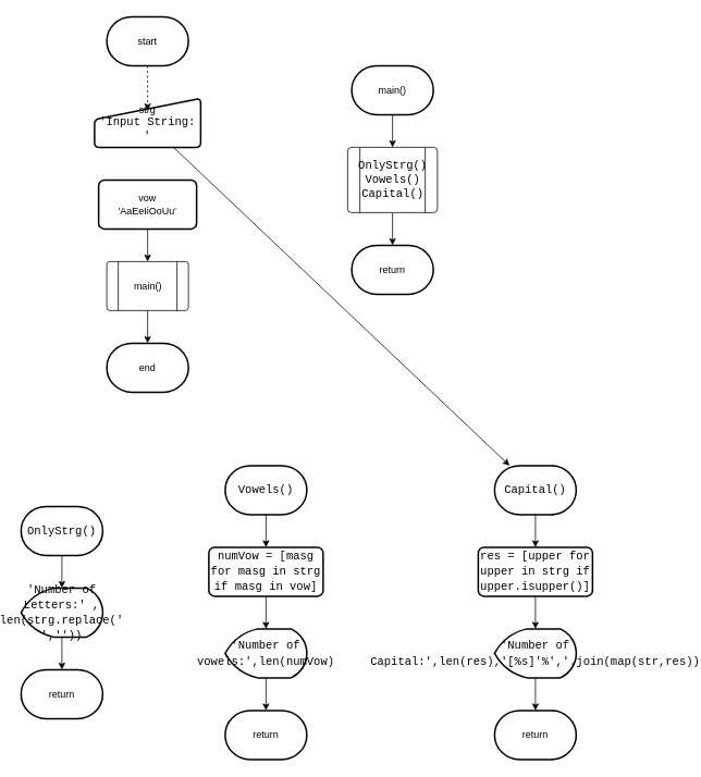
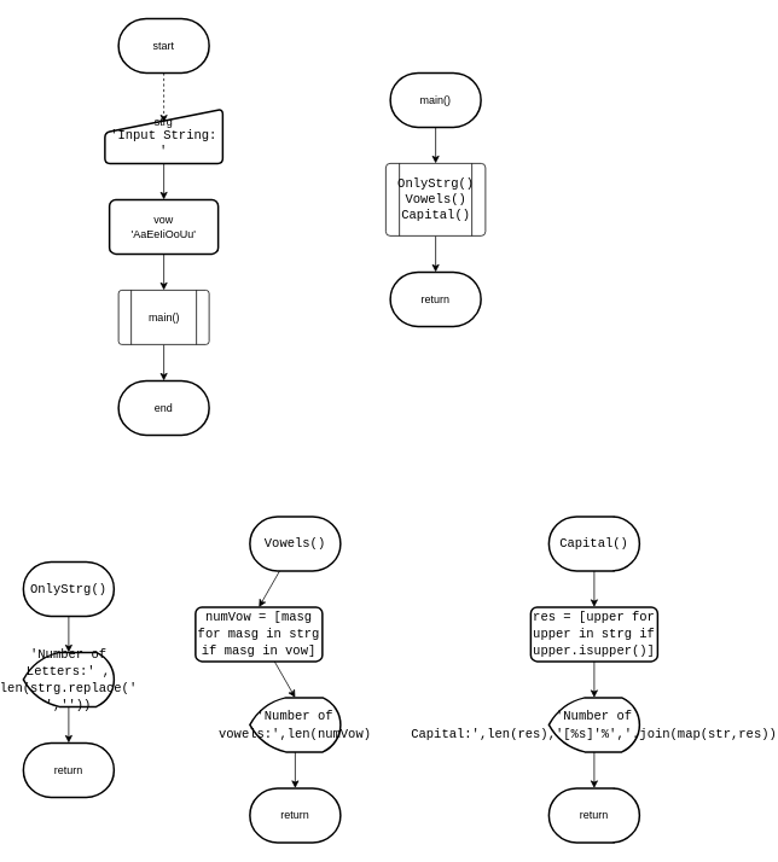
  <mxCell id="0" />
  <mxCell id="1" parent="0" />
  <mxCell id="2" style="edgeStyle=none;html=1;entryX=0.5;entryY=0.247;entryDx=0;entryDy=0;entryPerimeter=0;labelBackgroundColor=none;fontColor=default;dashed=1;" edge="1" parent="1" source="3" target="5"><mxGeometry relative="1" as="geometry" /></mxCell>
  <mxCell id="3" value="start" style="strokeWidth=2;html=1;shape=mxgraph.flowchart.terminator;whiteSpace=wrap;labelBackgroundColor=none;fontColor=default;" vertex="1" parent="1"><mxGeometry x="125" y="20" width="100" height="60" as="geometry" /></mxCell>
- <mxCell id="4" style="edgeStyle=none;html=1;labelBackgroundColor=none;fontColor=default;" edge="1" parent="1" source="5" target="17"><mxGeometry relative="1" as="geometry" /></mxCell>
+ <mxCell id="4" style="edgeStyle=none;html=1;entryX=0.5;entryY=0;entryDx=0;entryDy=0;labelBackgroundColor=none;fontColor=default;" edge="1" parent="1" source="5" target="7"><mxGeometry relative="1" as="geometry" /></mxCell>
  <mxCell id="5" value="&lt;span&gt;strg&lt;br&gt;&lt;/span&gt;&lt;span style=&quot;font-family: &amp;quot;consolas&amp;quot; , &amp;quot;courier new&amp;quot; , monospace ; font-size: 14px&quot;&gt;'Input String: '&lt;/span&gt;" style="html=1;strokeWidth=2;shape=manualInput;whiteSpace=wrap;rounded=1;size=26;arcSize=11;labelBackgroundColor=none;fontColor=default;" vertex="1" parent="1"><mxGeometry x="110" y="120" width="130" height="60" as="geometry" /></mxCell>
  <mxCell id="6" style="edgeStyle=none;html=1;entryX=0.5;entryY=0;entryDx=0;entryDy=0;labelBackgroundColor=none;fontColor=default;" edge="1" parent="1" source="7" target="9"><mxGeometry relative="1" as="geometry" /></mxCell>
  <mxCell id="7" value="vow&lt;br&gt;'AaEeIiOoUu'" style="rounded=1;whiteSpace=wrap;html=1;absoluteArcSize=1;arcSize=14;strokeWidth=2;labelBackgroundColor=none;fontColor=default;" vertex="1" parent="1"><mxGeometry x="115" y="220" width="120" height="60" as="geometry" /></mxCell>
  <mxCell id="8" style="edgeStyle=none;html=1;entryX=0.5;entryY=0;entryDx=0;entryDy=0;entryPerimeter=0;labelBackgroundColor=none;fontColor=default;" edge="1" parent="1" source="9" target="10"><mxGeometry relative="1" as="geometry" /></mxCell>
  <mxCell id="9" value="" style="verticalLabelPosition=bottom;verticalAlign=top;html=1;shape=process;whiteSpace=wrap;rounded=1;size=0.14;arcSize=6;labelBackgroundColor=none;fontColor=default;" vertex="1" parent="1"><mxGeometry x="125" y="320" width="100" height="60" as="geometry" /></mxCell>
  <mxCell id="10" value="end" style="strokeWidth=2;html=1;shape=mxgraph.flowchart.terminator;whiteSpace=wrap;labelBackgroundColor=none;fontColor=default;" vertex="1" parent="1"><mxGeometry x="125" y="420" width="100" height="60" as="geometry" /></mxCell>
  <mxCell id="11" value="main()" style="text;html=1;align=center;verticalAlign=middle;resizable=0;points=[];autosize=1;strokeColor=none;fillColor=none;labelBackgroundColor=none;fontColor=default;" vertex="1" parent="1"><mxGeometry x="150" y="340" width="50" height="20" as="geometry" /></mxCell>
  <mxCell id="12" style="edgeStyle=none;html=1;entryX=0.5;entryY=0;entryDx=0;entryDy=0;entryPerimeter=0;labelBackgroundColor=none;fontColor=default;" edge="1" parent="1" source="13" target="19"><mxGeometry relative="1" as="geometry" /></mxCell>
  <mxCell id="13" value="&lt;div style=&quot;font-family: consolas, &amp;quot;courier new&amp;quot;, monospace; font-size: 14px; line-height: 19px;&quot;&gt;&lt;span style=&quot;&quot;&gt;OnlyStrg&lt;/span&gt;()&lt;/div&gt;" style="strokeWidth=2;html=1;shape=mxgraph.flowchart.terminator;whiteSpace=wrap;labelBackgroundColor=none;fontColor=default;" vertex="1" parent="1"><mxGeometry x="20" y="620" width="100" height="60" as="geometry" /></mxCell>
  <mxCell id="14" style="edgeStyle=none;html=1;entryX=0.5;entryY=0;entryDx=0;entryDy=0;labelBackgroundColor=none;fontColor=default;" edge="1" parent="1" source="15" target="22"><mxGeometry relative="1" as="geometry" /></mxCell>
  <mxCell id="15" value="&lt;div style=&quot;font-family: consolas, &amp;quot;courier new&amp;quot;, monospace; font-size: 14px; line-height: 19px;&quot;&gt;&lt;span style=&quot;&quot;&gt;Vowels&lt;/span&gt;()&lt;/div&gt;" style="strokeWidth=2;html=1;shape=mxgraph.flowchart.terminator;whiteSpace=wrap;labelBackgroundColor=none;fontColor=default;" vertex="1" parent="1"><mxGeometry x="270" y="570" width="100" height="60" as="geometry" /></mxCell>
  <mxCell id="16" style="edgeStyle=none;html=1;entryX=0.5;entryY=0;entryDx=0;entryDy=0;labelBackgroundColor=none;fontColor=default;" edge="1" parent="1" source="17" target="27"><mxGeometry relative="1" as="geometry" /></mxCell>
  <mxCell id="17" value="&lt;div style=&quot;font-family: consolas, &amp;quot;courier new&amp;quot;, monospace; font-size: 14px; line-height: 19px;&quot;&gt;&lt;span style=&quot;&quot;&gt;Capital&lt;/span&gt;()&lt;/div&gt;" style="strokeWidth=2;html=1;shape=mxgraph.flowchart.terminator;whiteSpace=wrap;labelBackgroundColor=none;fontColor=default;" vertex="1" parent="1"><mxGeometry x="600" y="570" width="100" height="60" as="geometry" /></mxCell>
  <mxCell id="18" style="edgeStyle=none;html=1;entryX=0.5;entryY=0;entryDx=0;entryDy=0;entryPerimeter=0;labelBackgroundColor=none;fontColor=default;" edge="1" parent="1" source="19" target="20"><mxGeometry relative="1" as="geometry" /></mxCell>
  <mxCell id="19" value="&lt;div style=&quot;font-family: consolas, &amp;quot;courier new&amp;quot;, monospace; font-size: 14px; line-height: 19px;&quot;&gt;&lt;span style=&quot;&quot;&gt;'Number of Letters:'&lt;/span&gt; , &lt;span style=&quot;&quot;&gt;len&lt;/span&gt;(&lt;span style=&quot;&quot;&gt;strg&lt;/span&gt;.&lt;span style=&quot;&quot;&gt;replace&lt;/span&gt;(&lt;span style=&quot;&quot;&gt;' '&lt;/span&gt;,&lt;span style=&quot;&quot;&gt;''&lt;/span&gt;))&lt;/div&gt;" style="strokeWidth=2;html=1;shape=mxgraph.flowchart.display;whiteSpace=wrap;labelBackgroundColor=none;fontColor=default;" vertex="1" parent="1"><mxGeometry x="20" y="720" width="100" height="60" as="geometry" /></mxCell>
  <mxCell id="20" value="return" style="strokeWidth=2;html=1;shape=mxgraph.flowchart.terminator;whiteSpace=wrap;labelBackgroundColor=none;fontColor=default;" vertex="1" parent="1"><mxGeometry x="20" y="820" width="100" height="60" as="geometry" /></mxCell>
  <mxCell id="21" style="edgeStyle=none;html=1;entryX=0.5;entryY=0;entryDx=0;entryDy=0;entryPerimeter=0;labelBackgroundColor=none;fontColor=default;" edge="1" parent="1" source="22" target="24"><mxGeometry relative="1" as="geometry" /></mxCell>
- <mxCell id="22" value="&lt;div style=&quot;font-family: &amp;quot;consolas&amp;quot; , &amp;quot;courier new&amp;quot; , monospace ; font-size: 14px ; line-height: 19px&quot;&gt;&lt;div style=&quot;font-family: consolas, &amp;quot;courier new&amp;quot;, monospace; line-height: 19px;&quot;&gt;&lt;span style=&quot;&quot;&gt;numVow&lt;/span&gt; = [&lt;span style=&quot;&quot;&gt;masg&lt;/span&gt; &lt;span style=&quot;&quot;&gt;for&lt;/span&gt; &lt;span style=&quot;&quot;&gt;masg&lt;/span&gt; &lt;span style=&quot;&quot;&gt;in&lt;/span&gt; &lt;span style=&quot;&quot;&gt;strg&lt;/span&gt; &lt;span style=&quot;&quot;&gt;if&lt;/span&gt; &lt;span style=&quot;&quot;&gt;masg&lt;/span&gt; &lt;span style=&quot;&quot;&gt;in&lt;/span&gt; &lt;span style=&quot;&quot;&gt;vow&lt;/span&gt;]&lt;/div&gt;&lt;/div&gt;" style="rounded=1;whiteSpace=wrap;html=1;absoluteArcSize=1;arcSize=14;strokeWidth=2;labelBackgroundColor=none;fontColor=default;" vertex="1" parent="1"><mxGeometry x="250" y="670" width="140" height="60" as="geometry" /></mxCell>
+ <mxCell id="22" value="&lt;div style=&quot;font-family: &amp;quot;consolas&amp;quot; , &amp;quot;courier new&amp;quot; , monospace ; font-size: 14px ; line-height: 19px&quot;&gt;&lt;div style=&quot;font-family: consolas, &amp;quot;courier new&amp;quot;, monospace; line-height: 19px;&quot;&gt;&lt;span style=&quot;&quot;&gt;numVow&lt;/span&gt; = [&lt;span style=&quot;&quot;&gt;masg&lt;/span&gt; &lt;span style=&quot;&quot;&gt;for&lt;/span&gt; &lt;span style=&quot;&quot;&gt;masg&lt;/span&gt; &lt;span style=&quot;&quot;&gt;in&lt;/span&gt; &lt;span style=&quot;&quot;&gt;strg&lt;/span&gt; &lt;span style=&quot;&quot;&gt;if&lt;/span&gt; &lt;span style=&quot;&quot;&gt;masg&lt;/span&gt; &lt;span style=&quot;&quot;&gt;in&lt;/span&gt; &lt;span style=&quot;&quot;&gt;vow&lt;/span&gt;]&lt;/div&gt;&lt;/div&gt;" style="rounded=1;whiteSpace=wrap;html=1;absoluteArcSize=1;arcSize=14;strokeWidth=2;labelBackgroundColor=none;fontColor=default;" vertex="1" parent="1"><mxGeometry x="210" y="670" width="140" height="60" as="geometry" /></mxCell>
  <mxCell id="23" style="edgeStyle=none;html=1;entryX=0.5;entryY=0;entryDx=0;entryDy=0;entryPerimeter=0;labelBackgroundColor=none;fontColor=default;" edge="1" parent="1" source="24" target="25"><mxGeometry relative="1" as="geometry" /></mxCell>
  <mxCell id="24" value="&lt;div style=&quot;font-family: &amp;quot;consolas&amp;quot; , &amp;quot;courier new&amp;quot; , monospace ; font-size: 14px ; line-height: 19px&quot;&gt;&lt;div style=&quot;font-family: consolas, &amp;quot;courier new&amp;quot;, monospace; line-height: 19px;&quot;&gt;&lt;span style=&quot;&quot;&gt;'Number of vowels:'&lt;/span&gt;,&lt;span style=&quot;&quot;&gt;len&lt;/span&gt;(&lt;span style=&quot;&quot;&gt;numVow&lt;/span&gt;)&lt;/div&gt;&lt;/div&gt;" style="strokeWidth=2;html=1;shape=mxgraph.flowchart.display;whiteSpace=wrap;labelBackgroundColor=none;fontColor=default;" vertex="1" parent="1"><mxGeometry x="270" y="770" width="100" height="60" as="geometry" /></mxCell>
  <mxCell id="25" value="return" style="strokeWidth=2;html=1;shape=mxgraph.flowchart.terminator;whiteSpace=wrap;labelBackgroundColor=none;fontColor=default;" vertex="1" parent="1"><mxGeometry x="270" y="870" width="100" height="60" as="geometry" /></mxCell>
  <mxCell id="26" style="edgeStyle=none;html=1;entryX=0.5;entryY=0;entryDx=0;entryDy=0;entryPerimeter=0;labelBackgroundColor=none;fontColor=default;" edge="1" parent="1" source="27" target="29"><mxGeometry relative="1" as="geometry" /></mxCell>
  <mxCell id="27" value="&lt;div style=&quot;font-family: &amp;quot;consolas&amp;quot; , &amp;quot;courier new&amp;quot; , monospace ; font-size: 14px ; line-height: 19px&quot;&gt;&lt;div style=&quot;font-family: &amp;quot;consolas&amp;quot; , &amp;quot;courier new&amp;quot; , monospace ; line-height: 19px&quot;&gt;&lt;div style=&quot;font-family: consolas, &amp;quot;courier new&amp;quot;, monospace; line-height: 19px;&quot;&gt;&lt;span style=&quot;&quot;&gt;res&lt;/span&gt; = [&lt;span style=&quot;&quot;&gt;upper&lt;/span&gt; &lt;span style=&quot;&quot;&gt;for&lt;/span&gt; &lt;span style=&quot;&quot;&gt;upper&lt;/span&gt; &lt;span style=&quot;&quot;&gt;in&lt;/span&gt; &lt;span style=&quot;&quot;&gt;strg&lt;/span&gt; &lt;span style=&quot;&quot;&gt;if&lt;/span&gt; &lt;span style=&quot;&quot;&gt;upper&lt;/span&gt;.&lt;span style=&quot;&quot;&gt;isupper&lt;/span&gt;()]&lt;/div&gt;&lt;/div&gt;&lt;/div&gt;" style="rounded=1;whiteSpace=wrap;html=1;absoluteArcSize=1;arcSize=14;strokeWidth=2;labelBackgroundColor=none;fontColor=default;" vertex="1" parent="1"><mxGeometry x="580" y="670" width="140" height="60" as="geometry" /></mxCell>
  <mxCell id="28" style="edgeStyle=none;html=1;entryX=0.5;entryY=0;entryDx=0;entryDy=0;entryPerimeter=0;labelBackgroundColor=none;fontColor=default;" edge="1" parent="1" source="29" target="30"><mxGeometry relative="1" as="geometry" /></mxCell>
  <mxCell id="29" value="&lt;div style=&quot;font-family: &amp;#34;consolas&amp;#34; , &amp;#34;courier new&amp;#34; , monospace ; font-size: 14px ; line-height: 19px&quot;&gt;&lt;div style=&quot;font-family: &amp;#34;consolas&amp;#34; , &amp;#34;courier new&amp;#34; , monospace ; line-height: 19px&quot;&gt;&lt;span&gt;'Number of Capital:'&lt;/span&gt;,&lt;span&gt;len&lt;/span&gt;(&lt;span&gt;res&lt;/span&gt;)&lt;span&gt;,&lt;/span&gt;&lt;span&gt;'[&lt;/span&gt;&lt;span&gt;%s&lt;/span&gt;&lt;span&gt;]'&lt;/span&gt;&lt;span&gt;%&lt;/span&gt;&lt;span&gt;','&lt;/span&gt;&lt;span&gt;.&lt;/span&gt;&lt;span&gt;join&lt;/span&gt;&lt;span&gt;(&lt;/span&gt;&lt;span&gt;map&lt;/span&gt;&lt;span&gt;(&lt;/span&gt;&lt;span&gt;str&lt;/span&gt;&lt;span&gt;,&lt;/span&gt;&lt;span&gt;res&lt;/span&gt;&lt;span&gt;))&lt;/span&gt;&lt;/div&gt;&lt;/div&gt;" style="strokeWidth=2;html=1;shape=mxgraph.flowchart.display;whiteSpace=wrap;labelBackgroundColor=none;fontColor=default;" vertex="1" parent="1"><mxGeometry x="600" y="770" width="100" height="60" as="geometry" /></mxCell>
  <mxCell id="30" value="return" style="strokeWidth=2;html=1;shape=mxgraph.flowchart.terminator;whiteSpace=wrap;labelBackgroundColor=none;fontColor=default;" vertex="1" parent="1"><mxGeometry x="600" y="870" width="100" height="60" as="geometry" /></mxCell>
  <mxCell id="31" style="edgeStyle=none;html=1;entryX=0.5;entryY=0;entryDx=0;entryDy=0;labelBackgroundColor=none;fontColor=default;" edge="1" parent="1" source="32" target="35"><mxGeometry relative="1" as="geometry" /></mxCell>
  <mxCell id="32" value="main()" style="strokeWidth=2;html=1;shape=mxgraph.flowchart.terminator;whiteSpace=wrap;labelBackgroundColor=none;fontColor=default;" vertex="1" parent="1"><mxGeometry x="425" y="80" width="100" height="60" as="geometry" /></mxCell>
  <mxCell id="33" value="return" style="strokeWidth=2;html=1;shape=mxgraph.flowchart.terminator;whiteSpace=wrap;labelBackgroundColor=none;fontColor=default;" vertex="1" parent="1"><mxGeometry x="425" y="300" width="100" height="60" as="geometry" /></mxCell>
  <mxCell id="34" style="edgeStyle=none;html=1;entryX=0.5;entryY=0;entryDx=0;entryDy=0;entryPerimeter=0;labelBackgroundColor=none;fontColor=default;" edge="1" parent="1" source="35" target="33"><mxGeometry relative="1" as="geometry" /></mxCell>
  <mxCell id="35" value="" style="verticalLabelPosition=bottom;verticalAlign=top;html=1;shape=process;whiteSpace=wrap;rounded=1;size=0.14;arcSize=6;labelBackgroundColor=none;fontColor=default;" vertex="1" parent="1"><mxGeometry x="420" y="180" width="110" height="80" as="geometry" /></mxCell>
  <mxCell id="36" value="&lt;span style=&quot;font-family: consolas, &amp;quot;courier new&amp;quot;, monospace; font-size: 14px;&quot;&gt;OnlyStrg&lt;/span&gt;&lt;span style=&quot;font-family: consolas, &amp;quot;courier new&amp;quot;, monospace; font-size: 14px;&quot;&gt;()&lt;br&gt;&lt;/span&gt;&lt;span style=&quot;font-family: consolas, &amp;quot;courier new&amp;quot;, monospace; font-size: 14px;&quot;&gt;Vowels&lt;/span&gt;&lt;span style=&quot;font-family: consolas, &amp;quot;courier new&amp;quot;, monospace; font-size: 14px;&quot;&gt;()&lt;br&gt;&lt;/span&gt;&lt;span style=&quot;font-family: consolas, &amp;quot;courier new&amp;quot;, monospace; font-size: 14px;&quot;&gt;Capital&lt;/span&gt;&lt;span style=&quot;font-family: consolas, &amp;quot;courier new&amp;quot;, monospace; font-size: 14px;&quot;&gt;()&lt;/span&gt;&lt;span style=&quot;font-family: consolas, &amp;quot;courier new&amp;quot;, monospace; font-size: 14px;&quot;&gt;&lt;br&gt;&lt;/span&gt;" style="text;html=1;align=center;verticalAlign=middle;resizable=0;points=[];autosize=1;strokeColor=none;fillColor=none;fontColor=default;labelBackgroundColor=none;" vertex="1" parent="1"><mxGeometry x="430" y="195" width="90" height="50" as="geometry" /></mxCell>
